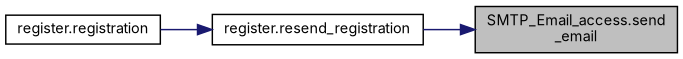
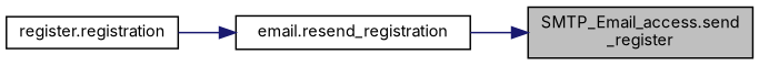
  digraph {
    fontname=Inter
    rankdir=RL
    node [color=black fillcolor=white fontname=Inter fontsize=10 shape=record style=filled]
    edge [color=midnightblue dir=back fontname=Inter fontsize=10 labelfontname=Helvetica labelfontsize=10 style=solid]
-   n1 [fillcolor=grey75 fontcolor=black height=0.2 label="SMTP_Email_access.send\l_email" width=0.4]
-   n2 [height=0.2 label="register.resend_registration" width=0.4]
+   n1 [fillcolor=grey75 fontcolor=black height=0.2 label="SMTP_Email_access.send\l_register" width=0.4]
+   n2 [height=0.2 label="email.resend_registration" width=0.4]
    n3 [height=0.2 label="register.registration" width=0.4]
    n1 -> n2
    n2 -> n3
  }
